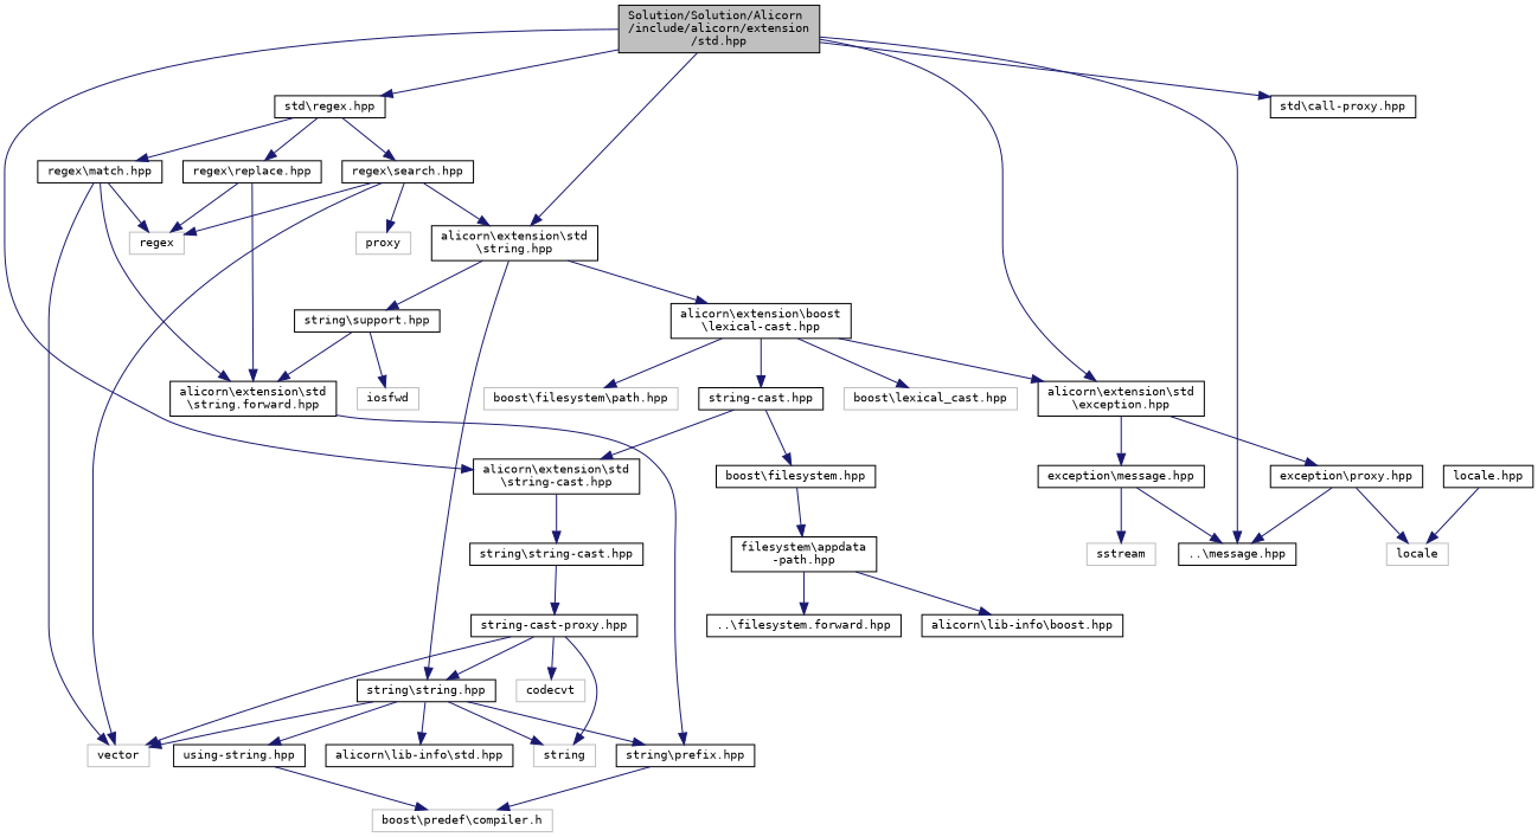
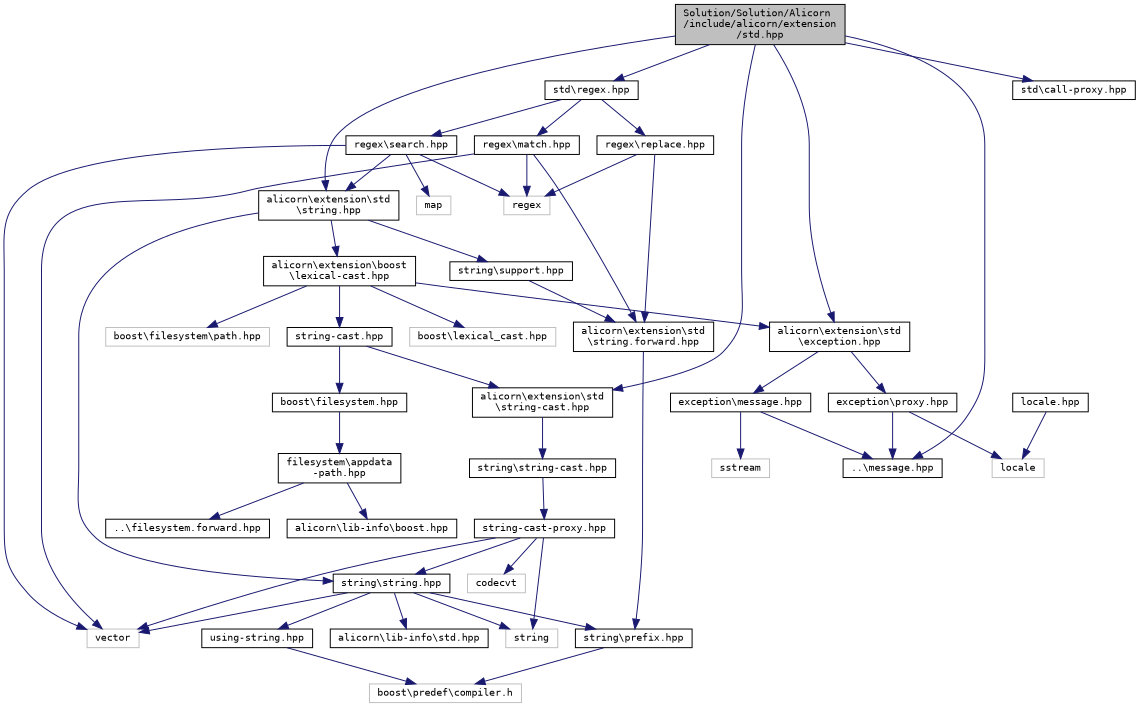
  digraph {
    fontname="DejaVu Sans Mono"
    node [color=black fillcolor=white fontname="DejaVu Sans Mono" fontsize=10 shape=record style=filled]
    edge [color=midnightblue fontname="DejaVu Sans Mono" fontsize=10 labelfontname=Verdana labelfontsize=10 style=solid]
    n1 [fillcolor=grey75 fontcolor=black height=0.2 label="Solution/Solution/Alicorn\l/include/alicorn/extension\l/std.hpp" width=0.4]
    n2 [height=0.2 label="std\\regex.hpp" width=0.4]
    n3 [height=0.2 label="alicorn\\extension\\std\l\\string.hpp" width=0.4]
    n4 [height=0.2 label="alicorn\\extension\\std\l\\exception.hpp" width=0.4]
    n5 [height=0.2 label="..\\message.hpp" width=0.4]
    n6 [height=0.2 label="alicorn\\extension\\std\l\\string-cast.hpp" width=0.4]
    n7 [height=0.2 label="std\\call-proxy.hpp" width=0.4]
    n8 [height=0.2 label="regex\\match.hpp" width=0.4]
    n9 [height=0.2 label="regex\\search.hpp" width=0.4]
    n10 [height=0.2 label="regex\\replace.hpp" width=0.4]
    n11 [height=0.2 label="string\\string.hpp" width=0.4]
    n12 [height=0.2 label="string\\support.hpp" width=0.4]
    n13 [height=0.2 label="alicorn\\extension\\boost\l\\lexical-cast.hpp" width=0.4]
    n14 [height=0.2 label="exception\\proxy.hpp" width=0.4]
    n15 [height=0.2 label="exception\\message.hpp" width=0.4]
    n16 [height=0.2 label="string\\string-cast.hpp" width=0.4]
    n17 [color=grey75 height=0.2 label=vector width=0.4]
    n18 [color=grey75 height=0.2 label=regex width=0.4]
    n19 [height=0.2 label="alicorn\\extension\\std\l\\string.forward.hpp" width=0.4]
-   n20 [color=grey75 height=0.2 label=proxy width=0.4]
+   n20 [color=grey75 height=0.2 label=map width=0.4]
    n21 [height=0.2 label="string\\prefix.hpp" width=0.4]
    n22 [color=grey75 height=0.2 label="boost\\predef\\compiler.h" width=0.4]
    n23 [color=grey75 height=0.2 label=string width=0.4]
    n24 [height=0.2 label="alicorn\\lib-info\\std.hpp" width=0.4]
    n25 [height=0.2 label="using-string.hpp" width=0.4]
-   n26 [color=grey75 height=0.2 label=iosfwd width=0.4]
    n27 [color=grey75 height=0.2 label="boost\\lexical_cast.hpp" width=0.4]
    n28 [color=grey75 height=0.2 label="boost\\filesystem\\path.hpp" width=0.4]
    n29 [height=0.2 label="string-cast.hpp" width=0.4]
    n30 [height=0.2 label="boost\\filesystem.hpp" width=0.4]
    n31 [color=grey75 height=0.2 label=locale width=0.4]
    n32 [color=grey75 height=0.2 label=sstream width=0.4]
    n33 [height=0.2 label="filesystem\\appdata\l-path.hpp" width=0.4]
    n34 [height=0.2 label="string-cast-proxy.hpp" width=0.4]
    n35 [color=grey75 height=0.2 label=codecvt width=0.4]
    n36 [height=0.2 label="locale.hpp" width=0.4]
    n37 [height=0.2 label="..\\filesystem.forward.hpp" width=0.4]
    n38 [height=0.2 label="alicorn\\lib-info\\boost.hpp" width=0.4]
    n1 -> n2
    n1 -> n3
    n1 -> n4
    n1 -> n5
    n1 -> n6
    n1 -> n7
    n2 -> n8
    n2 -> n9
    n2 -> n10
    n3 -> n11
    n3 -> n12
    n3 -> n13
    n4 -> n14
    n4 -> n15
    n6 -> n16
    n8 -> n17
    n8 -> n18
    n8 -> n19
    n9 -> n3
    n9 -> n17
    n9 -> n18
    n9 -> n20
    n10 -> n18
    n10 -> n19
    n11 -> n17
    n11 -> n21
    n11 -> n23
    n11 -> n24
    n11 -> n25
    n12 -> n19
-   n12 -> n26
    n13 -> n4
    n13 -> n27
    n13 -> n28
    n13 -> n29
    n14 -> n5
    n14 -> n31
    n15 -> n5
    n15 -> n32
    n16 -> n34
    n19 -> n21
    n21 -> n22
    n25 -> n22
    n29 -> n6
    n29 -> n30
    n30 -> n33
    n33 -> n37
    n33 -> n38
    n34 -> n11
    n34 -> n17
    n34 -> n23
    n34 -> n35
    n36 -> n31
  }
